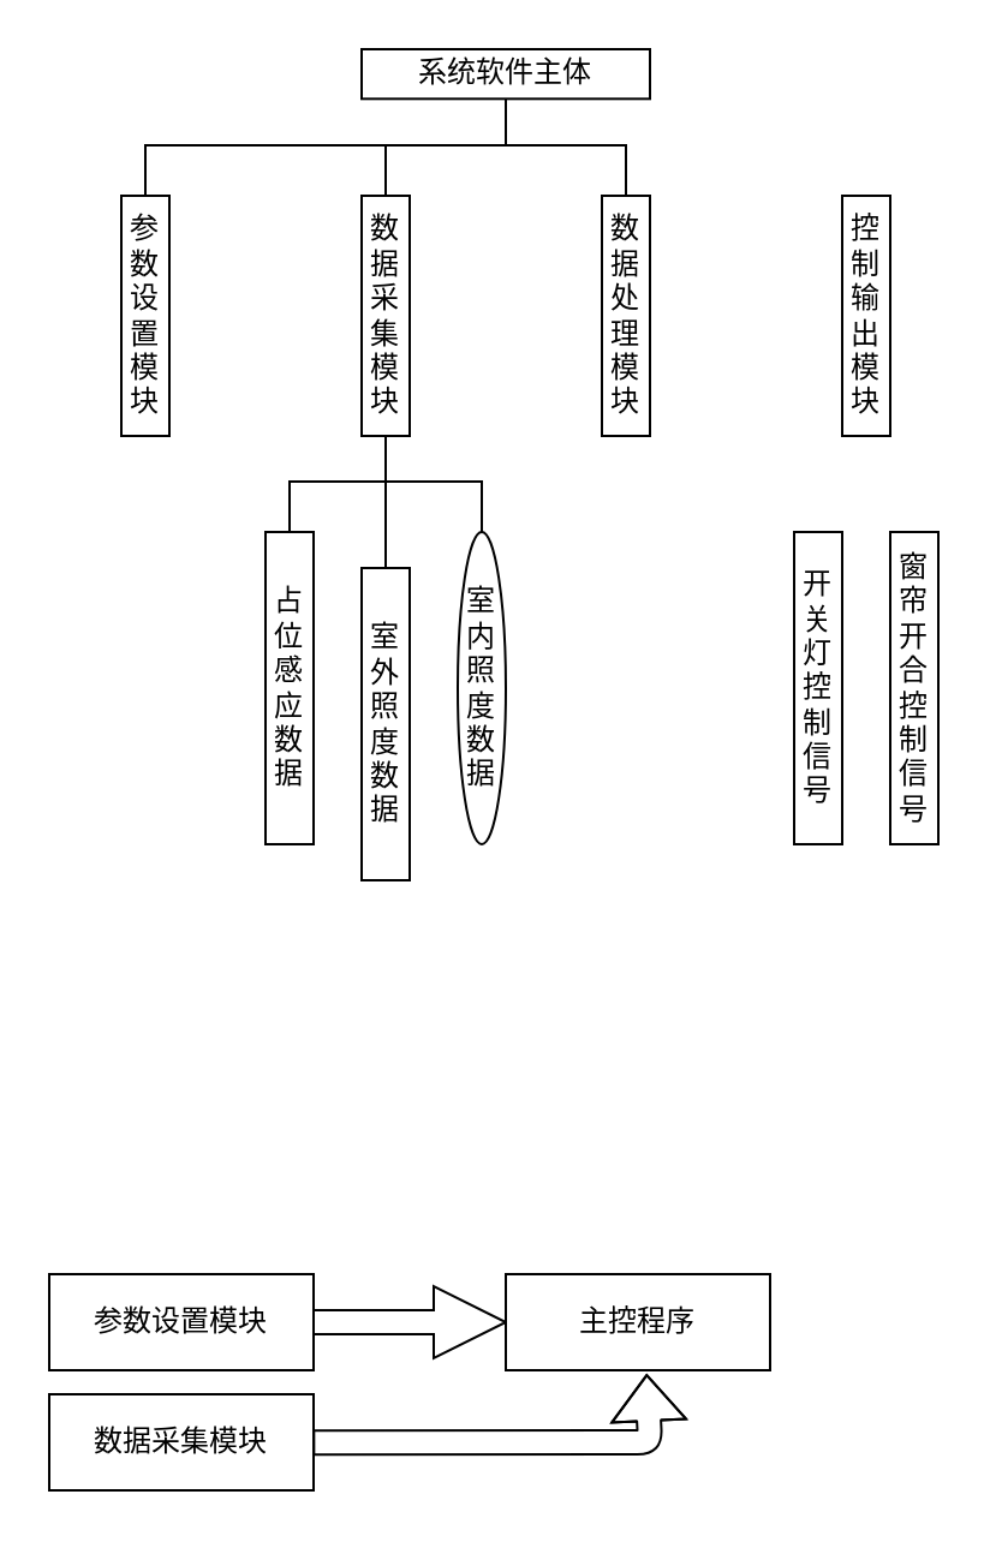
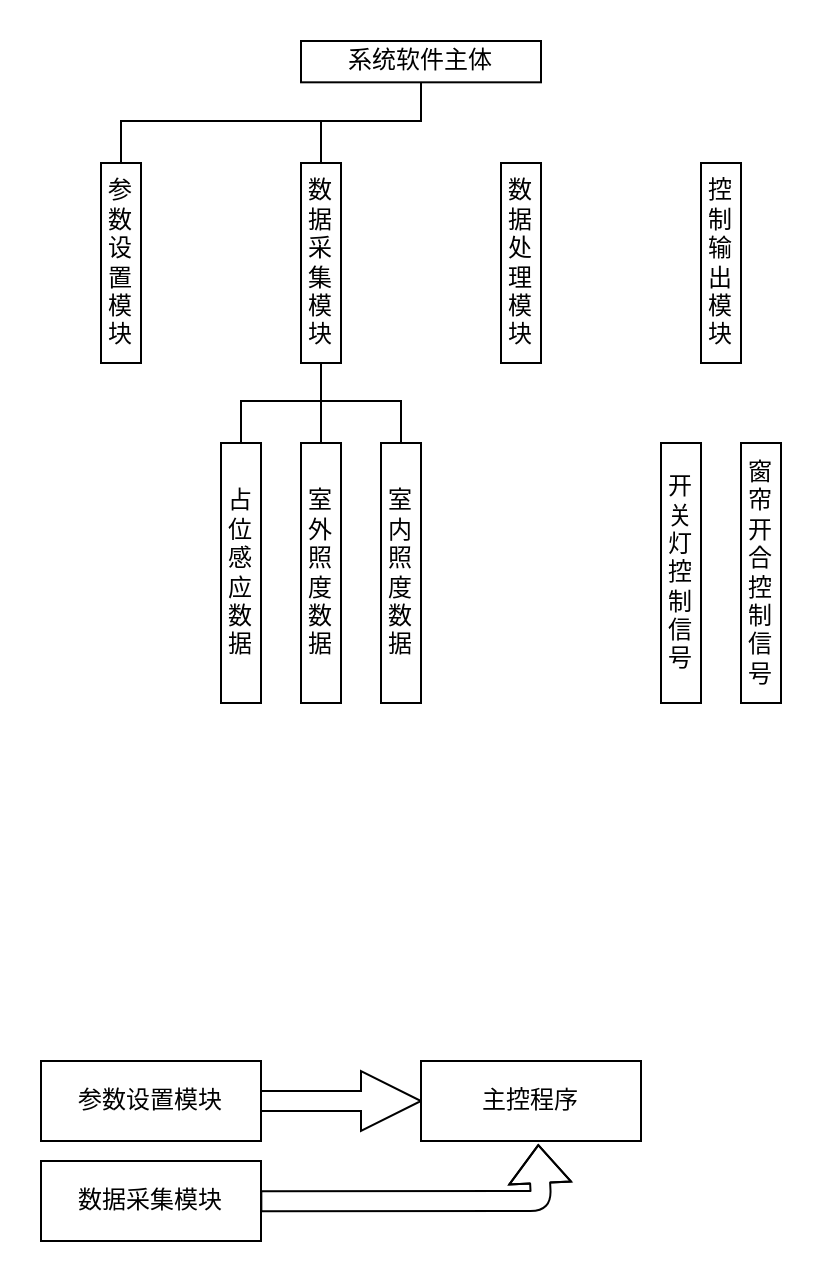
  <mxCell id="0" />
  <mxCell id="1" parent="0" />
  <mxCell id="2" value="" style="group" vertex="1" connectable="0" parent="1"><mxGeometry x="150" y="20" width="120" height="21" as="geometry" /></mxCell>
  <mxCell id="3" value="系统软件主体" style="rounded=0;whiteSpace=wrap;html=1;" vertex="1" parent="2"><mxGeometry width="120" height="20.656" as="geometry" /></mxCell>
  <mxCell id="4" value="" style="edgeStyle=orthogonalEdgeStyle;rounded=0;orthogonalLoop=1;jettySize=auto;html=1;endArrow=none;endFill=0;entryX=0.5;entryY=1;entryDx=0;entryDy=0;" edge="1" parent="1" source="5" target="3"><mxGeometry relative="1" as="geometry"><mxPoint x="160" y="1" as="targetPoint" /><Array as="points"><mxPoint x="160" y="60" /><mxPoint x="210" y="60" /></Array></mxGeometry></mxCell>
  <mxCell id="5" value="数据采集模块" style="rounded=0;whiteSpace=wrap;html=1;" vertex="1" parent="1"><mxGeometry x="150" y="81" width="20" height="100" as="geometry" /></mxCell>
  <mxCell id="6" value="参数设置模块" style="rounded=0;whiteSpace=wrap;html=1;" vertex="1" parent="1"><mxGeometry x="50" y="81" width="20" height="100" as="geometry" /></mxCell>
- <mxCell id="7" value="" style="edgeStyle=orthogonalEdgeStyle;rounded=0;orthogonalLoop=1;jettySize=auto;html=1;endArrow=none;endFill=0;entryX=0.5;entryY=1;entryDx=0;entryDy=0;" edge="1" parent="1" source="8" target="3"><mxGeometry relative="1" as="geometry"><Array as="points"><mxPoint x="260" y="60" /><mxPoint x="210" y="60" /></Array></mxGeometry></mxCell>
  <mxCell id="8" value="数据处理模块" style="rounded=0;whiteSpace=wrap;html=1;" vertex="1" parent="1"><mxGeometry x="250" y="81" width="20" height="100" as="geometry" /></mxCell>
  <mxCell id="9" value="控制输出模块" style="rounded=0;whiteSpace=wrap;html=1;" vertex="1" parent="1"><mxGeometry x="350" y="81" width="20" height="100" as="geometry" /></mxCell>
  <mxCell id="10" value="" style="edgeStyle=orthogonalEdgeStyle;rounded=0;orthogonalLoop=1;jettySize=auto;html=1;endArrow=none;endFill=0;entryX=0.5;entryY=1;entryDx=0;entryDy=0;exitX=0.5;exitY=0;exitDx=0;exitDy=0;" edge="1" parent="1" source="6" target="3"><mxGeometry relative="1" as="geometry"><mxPoint x="170" y="91" as="sourcePoint" /><mxPoint x="294" y="50" as="targetPoint" /><Array as="points"><mxPoint x="60" y="60" /><mxPoint x="210" y="60" /></Array></mxGeometry></mxCell>
  <mxCell id="11" value="开关灯控制信号" style="rounded=0;whiteSpace=wrap;html=1;collapsible=0;" vertex="1" parent="1"><mxGeometry x="330" y="221" width="20" height="130" as="geometry" /></mxCell>
  <mxCell id="12" value="窗帘开合控制信号" style="rounded=0;whiteSpace=wrap;html=1;connectable=0;" vertex="1" parent="1"><mxGeometry x="370" y="221" width="20" height="130" as="geometry" /></mxCell>
- <mxCell id="13" value="室外照度数据" style="rounded=0;whiteSpace=wrap;html=1;" vertex="1" parent="1"><mxGeometry x="150" y="236" width="20" height="130" as="geometry" /></mxCell>
+ <mxCell id="13" value="室外照度数据" style="rounded=0;whiteSpace=wrap;html=1;" vertex="1" parent="1"><mxGeometry x="150" y="221" width="20" height="130" as="geometry" /></mxCell>
  <mxCell id="14" value="占位感应数据" style="rounded=0;whiteSpace=wrap;html=1;" vertex="1" parent="1"><mxGeometry x="110" y="221" width="20" height="130" as="geometry" /></mxCell>
- <mxCell id="15" value="室内照度数据" style="ellipse;whiteSpace=wrap;html=1;" vertex="1" parent="1"><mxGeometry x="190" y="221" width="20" height="130" as="geometry" /></mxCell>
+ <mxCell id="15" value="室内照度数据" style="rounded=0;whiteSpace=wrap;html=1;" vertex="1" parent="1"><mxGeometry x="190" y="221" width="20" height="130" as="geometry" /></mxCell>
  <mxCell id="16" value="" style="endArrow=none;html=1;entryX=0.5;entryY=1;entryDx=0;entryDy=0;exitX=0.5;exitY=0;exitDx=0;exitDy=0;rounded=0;" edge="1" parent="1" source="14"><mxGeometry width="50" height="50" relative="1" as="geometry"><mxPoint x="-150" y="410" as="sourcePoint" /><mxPoint x="160" y="181" as="targetPoint" /><Array as="points"><mxPoint x="120" y="200" /><mxPoint x="160" y="200" /></Array></mxGeometry></mxCell>
  <mxCell id="17" value="" style="endArrow=none;html=1;rounded=0;exitX=0.5;exitY=0;exitDx=0;exitDy=0;entryX=0.5;entryY=1;entryDx=0;entryDy=0;" edge="1" parent="1" source="15" target="5"><mxGeometry width="50" height="50" relative="1" as="geometry"><mxPoint x="180" y="220" as="sourcePoint" /><mxPoint x="160" y="181" as="targetPoint" /><Array as="points"><mxPoint x="200" y="200" /><mxPoint x="160" y="200" /></Array></mxGeometry></mxCell>
  <mxCell id="18" value="" style="endArrow=none;html=1;entryX=0.5;entryY=1;entryDx=0;entryDy=0;exitX=0.5;exitY=0;exitDx=0;exitDy=0;" edge="1" parent="1" source="13" target="5"><mxGeometry width="50" height="50" relative="1" as="geometry"><mxPoint x="50" y="420" as="sourcePoint" /><mxPoint x="100" y="370" as="targetPoint" /></mxGeometry></mxCell>
  <mxCell id="19" value="" style="edgeStyle=orthogonalEdgeStyle;rounded=0;orthogonalLoop=1;jettySize=auto;html=1;endArrow=none;endFill=0;shape=arrow;arcSize=10;endSize=1;startSize=0;" edge="1" parent="1" source="20" target="21"><mxGeometry relative="1" as="geometry" /></mxCell>
  <mxCell id="20" value="参数设置模块" style="rounded=0;whiteSpace=wrap;html=1;" vertex="1" parent="1"><mxGeometry x="20" y="530" width="110" height="40" as="geometry" /></mxCell>
  <mxCell id="21" value="主控程序" style="rounded=0;whiteSpace=wrap;html=1;" vertex="1" parent="1"><mxGeometry x="210" y="530" width="110" height="40" as="geometry" /></mxCell>
  <mxCell id="22" value="数据采集模块" style="rounded=0;whiteSpace=wrap;html=1;" vertex="1" parent="1"><mxGeometry x="20" y="580" width="110" height="40" as="geometry" /></mxCell>
  <mxCell id="23" value="" style="shape=flexArrow;endArrow=classic;html=1;exitX=0.997;exitY=0.504;exitDx=0;exitDy=0;exitPerimeter=0;entryX=0.533;entryY=1.039;entryDx=0;entryDy=0;entryPerimeter=0;" edge="1" parent="1" source="22" target="21"><mxGeometry width="50" height="50" relative="1" as="geometry"><mxPoint x="130" y="800" as="sourcePoint" /><mxPoint x="230" y="640" as="targetPoint" /><Array as="points"><mxPoint x="270" y="600" /></Array></mxGeometry></mxCell>
